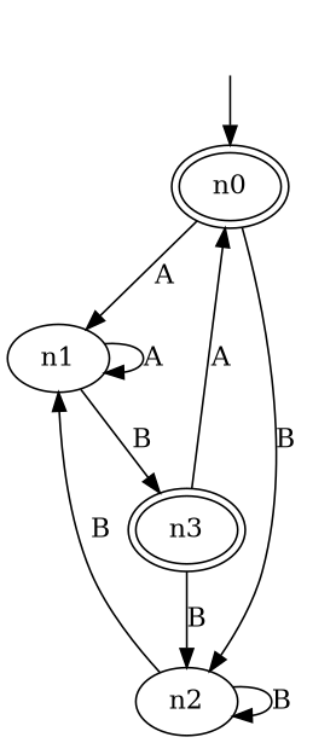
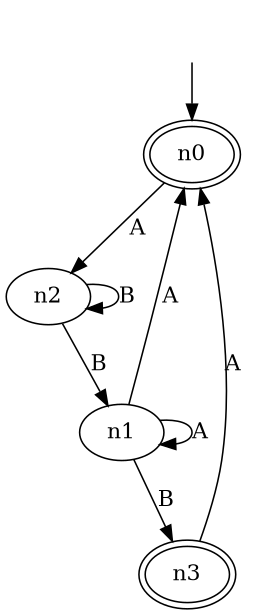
  digraph {
    rankdir=TB
    n999999 [style=invis]
    n0 [peripheries=2]
    n1
    n2
    n3 [peripheries=2]
    n999999 -> n0
-   n0 -> n1 [label=A]
-   n0 -> n2 [label=B]
+   n1 -> n0 [label=A]
+   n0 -> n2 [label=A]
    n1 -> n1 [label=A]
    n1 -> n3 [label=B]
    n2 -> n1 [label=B]
    n2 -> n2 [label=B]
    n3 -> n0 [label=A]
-   n3 -> n2 [label=B]
  }
